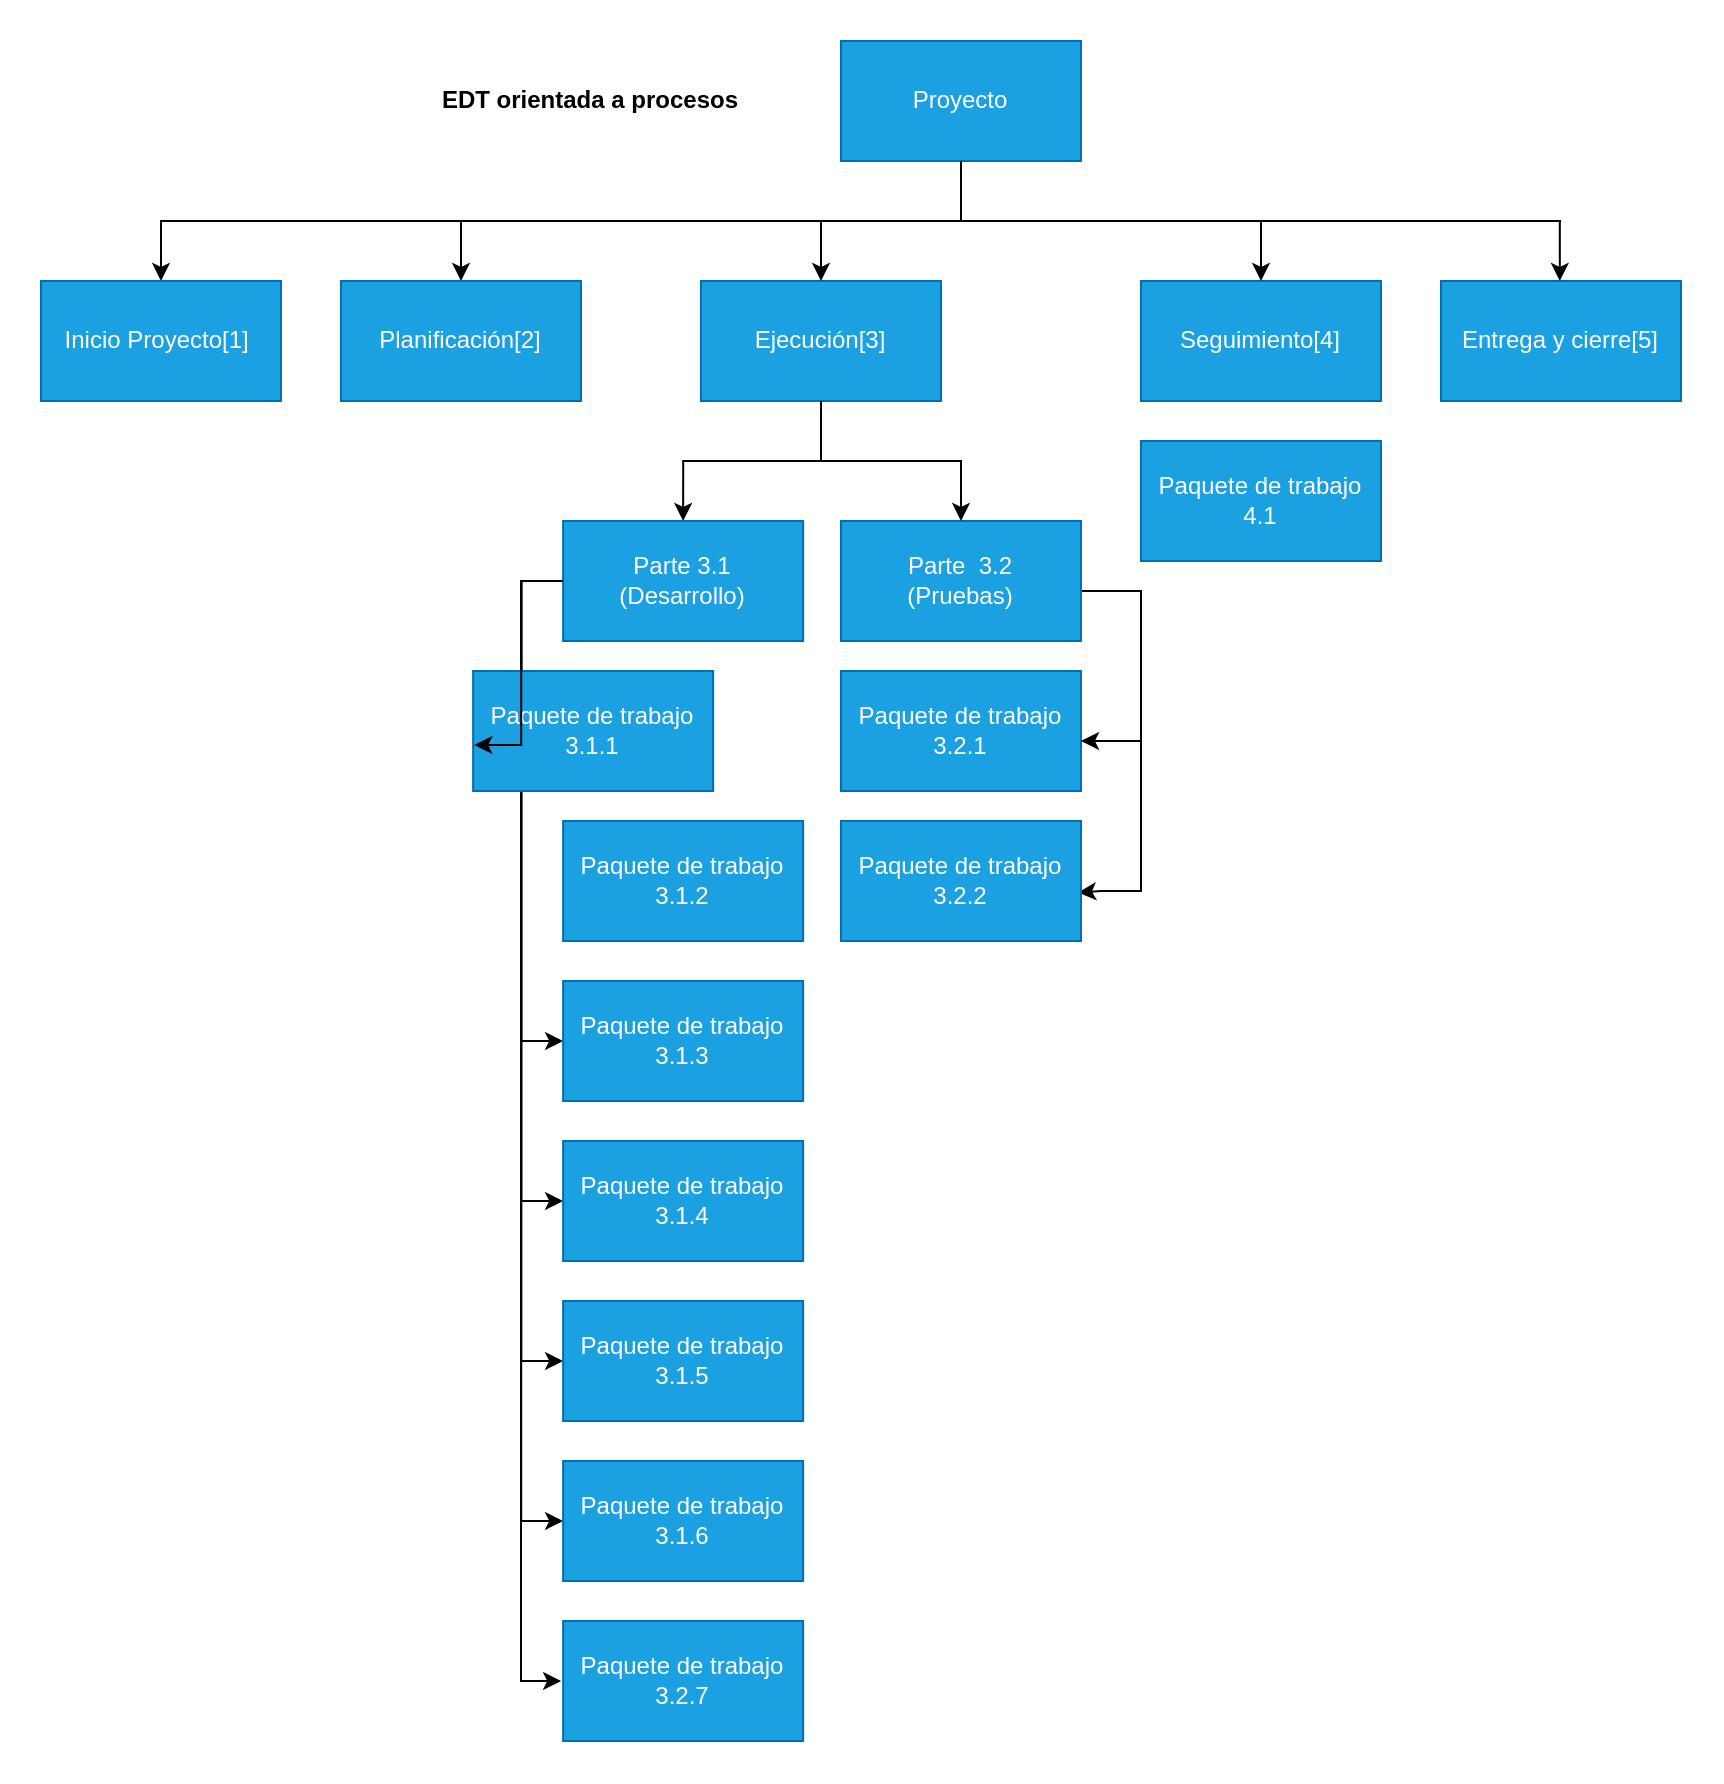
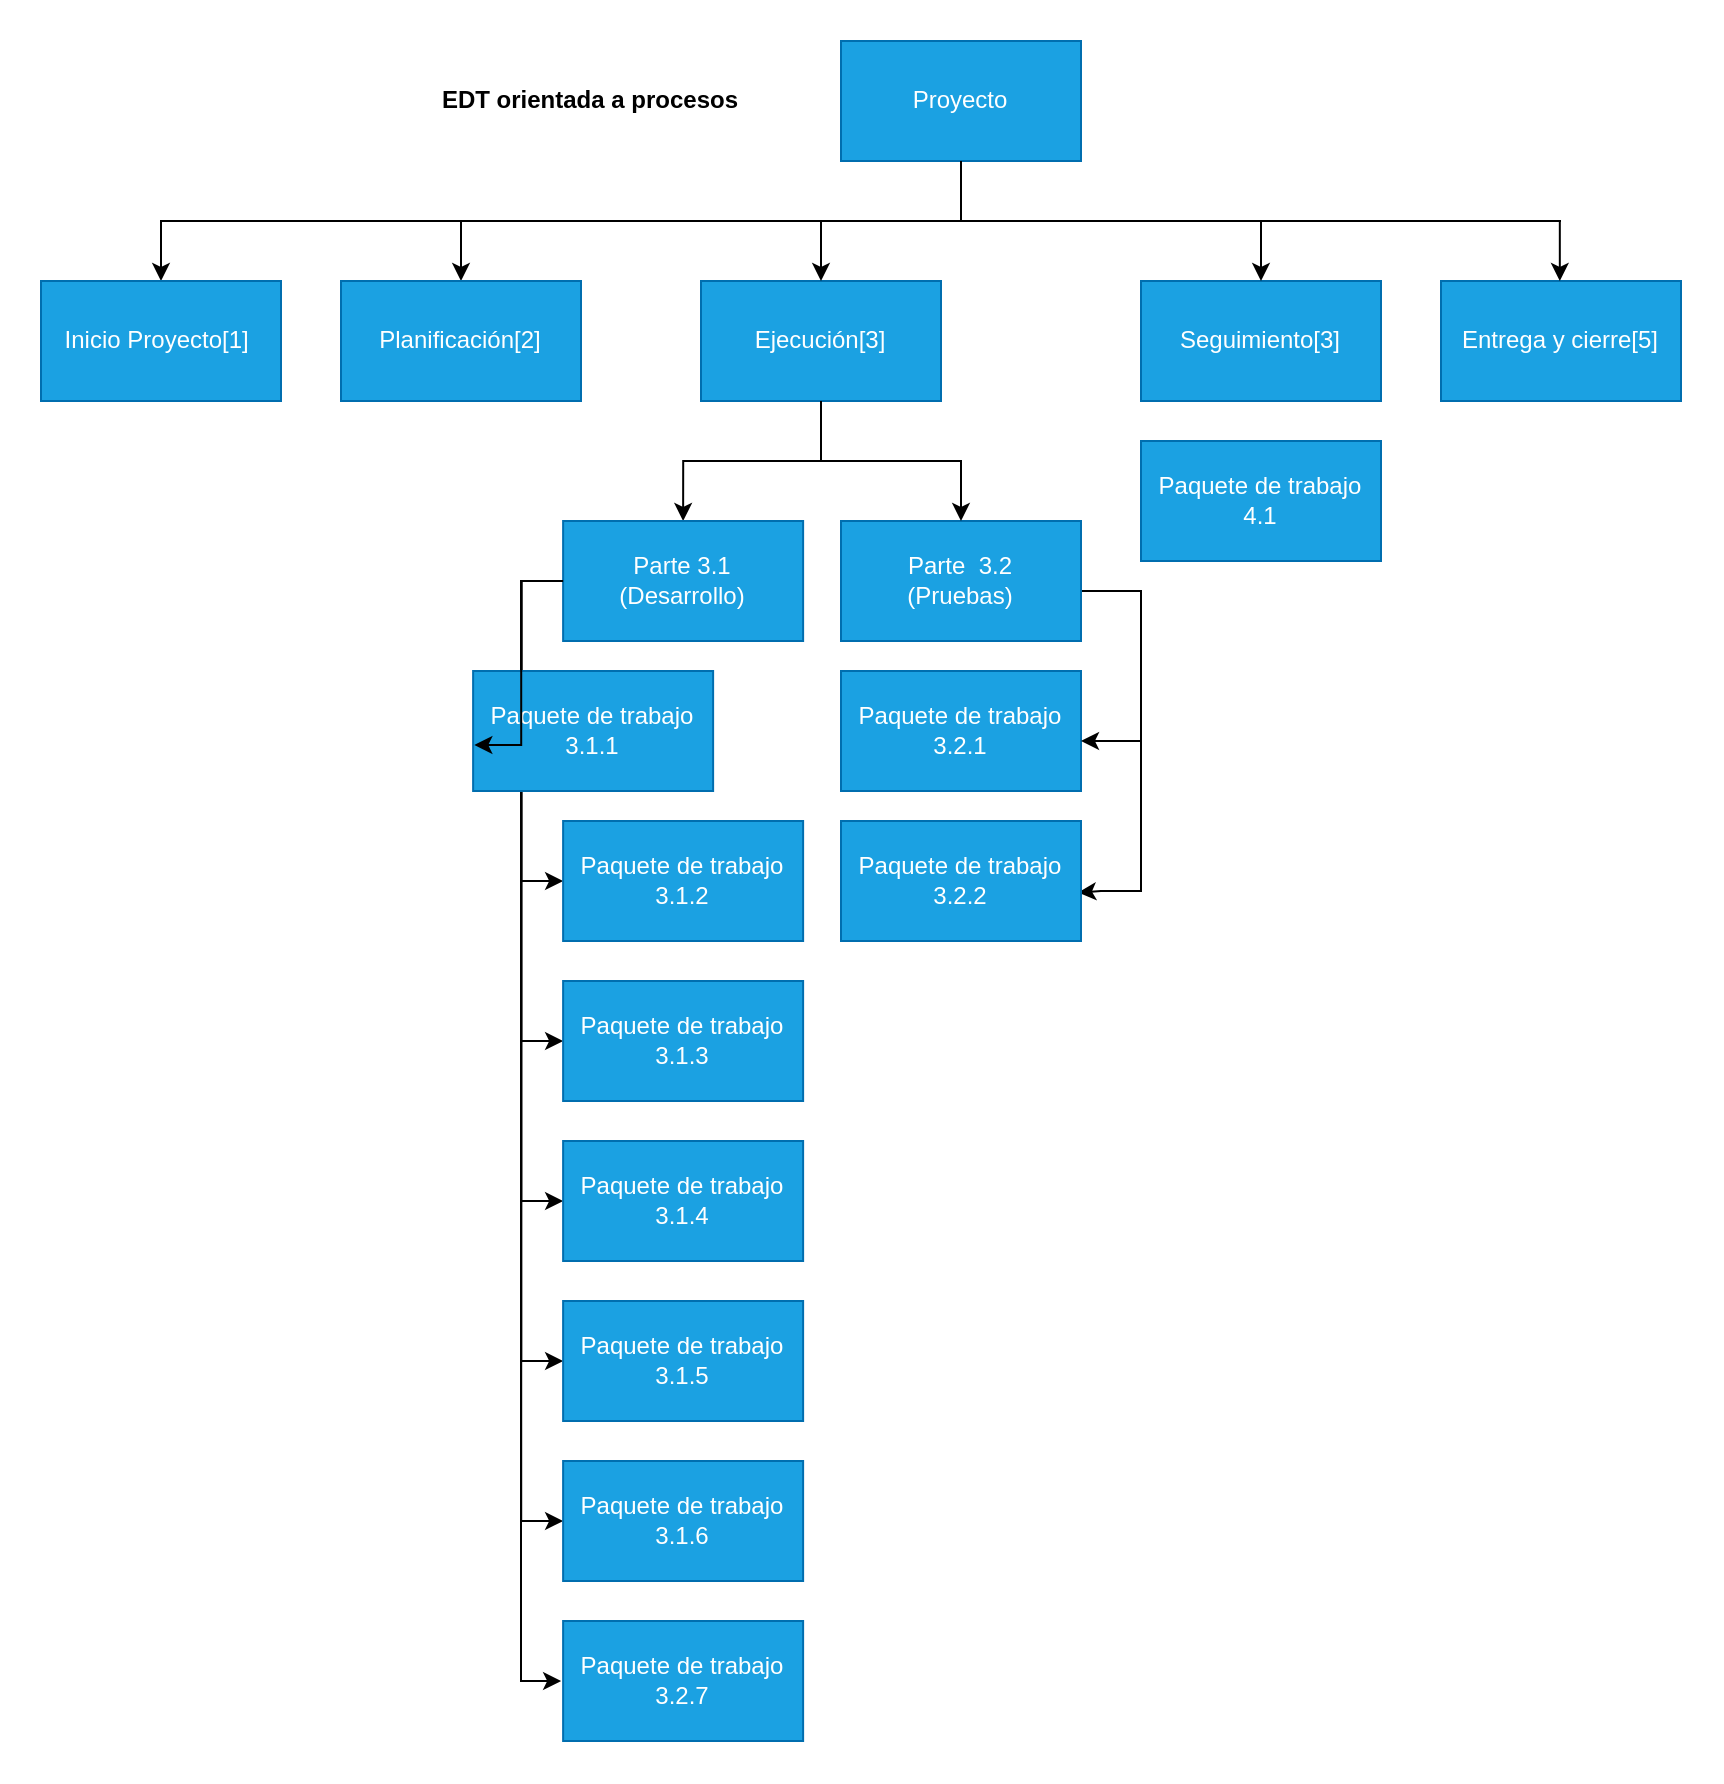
  <mxCell id="0" />
  <mxCell id="1" parent="0" />
  <mxCell id="2" style="edgeStyle=orthogonalEdgeStyle;rounded=0;orthogonalLoop=1;jettySize=auto;html=1;" edge="1" parent="1" source="4" target="8"><mxGeometry relative="1" as="geometry"><Array as="points"><mxPoint x="480" y="110" /><mxPoint x="230" y="110" /></Array></mxGeometry></mxCell>
  <mxCell id="3" style="edgeStyle=orthogonalEdgeStyle;rounded=0;orthogonalLoop=1;jettySize=auto;html=1;" edge="1" parent="1" source="4" target="7"><mxGeometry relative="1" as="geometry"><Array as="points"><mxPoint x="480" y="110" /><mxPoint x="80" y="110" /></Array></mxGeometry></mxCell>
  <mxCell id="4" value="Proyecto" style="rounded=0;whiteSpace=wrap;html=1;fillColor=#1ba1e2;strokeColor=#006EAF;fontColor=#ffffff;" vertex="1" parent="1"><mxGeometry x="420" y="20" width="120" height="60" as="geometry" /></mxCell>
  <mxCell id="5" value="" style="endArrow=none;html=1;rounded=0;entryX=0.5;entryY=1;entryDx=0;entryDy=0;" edge="1" parent="1" target="4"><mxGeometry width="50" height="50" relative="1" as="geometry"><mxPoint x="480" y="110" as="sourcePoint" /><mxPoint x="540" y="250" as="targetPoint" /><Array as="points"><mxPoint x="480" y="90" /></Array></mxGeometry></mxCell>
  <mxCell id="6" value="" style="endArrow=none;html=1;rounded=0;" edge="1" parent="1"><mxGeometry width="50" height="50" relative="1" as="geometry"><mxPoint x="80" y="110" as="sourcePoint" /><mxPoint x="780" y="110" as="targetPoint" /></mxGeometry></mxCell>
  <mxCell id="7" value="&lt;div&gt;Inicio Proyecto[1]&amp;nbsp;&lt;/div&gt;" style="rounded=0;whiteSpace=wrap;html=1;fillColor=#1ba1e2;strokeColor=#006EAF;fontColor=#ffffff;" vertex="1" parent="1"><mxGeometry x="20" y="140" width="120" height="60" as="geometry" /></mxCell>
  <mxCell id="8" value="&lt;div&gt;Planificación[2]&lt;/div&gt;" style="rounded=0;whiteSpace=wrap;html=1;fillColor=#1ba1e2;strokeColor=#006EAF;fontColor=#ffffff;" vertex="1" parent="1"><mxGeometry x="170" y="140" width="120" height="60" as="geometry" /></mxCell>
- <mxCell id="9" value="&lt;div&gt;Seguimiento[4]&lt;/div&gt;" style="rounded=0;whiteSpace=wrap;html=1;fillColor=#1ba1e2;strokeColor=#006EAF;fontColor=#ffffff;" vertex="1" parent="1"><mxGeometry x="570" y="140" width="120" height="60" as="geometry" /></mxCell>
+ <mxCell id="9" value="&lt;div&gt;Seguimiento[3]&lt;/div&gt;" style="rounded=0;whiteSpace=wrap;html=1;fillColor=#1ba1e2;strokeColor=#006EAF;fontColor=#ffffff;" vertex="1" parent="1"><mxGeometry x="570" y="140" width="120" height="60" as="geometry" /></mxCell>
  <mxCell id="10" value="Paquete de trabajo 4.1" style="rounded=0;whiteSpace=wrap;html=1;fillColor=#1ba1e2;strokeColor=#006EAF;fontColor=#ffffff;" vertex="1" parent="1"><mxGeometry x="570" y="220" width="120" height="60" as="geometry" /></mxCell>
  <mxCell id="11" value="&lt;div&gt;Entrega y cierre[5]&lt;/div&gt;" style="rounded=0;whiteSpace=wrap;html=1;fillColor=#1ba1e2;strokeColor=#006EAF;fontColor=#ffffff;" vertex="1" parent="1"><mxGeometry x="720" y="140" width="120" height="60" as="geometry" /></mxCell>
  <mxCell id="12" style="edgeStyle=orthogonalEdgeStyle;rounded=0;orthogonalLoop=1;jettySize=auto;html=1;entryX=0.5;entryY=0;entryDx=0;entryDy=0;" edge="1" parent="1" source="13" target="20"><mxGeometry relative="1" as="geometry" /></mxCell>
  <mxCell id="13" value="&lt;div&gt;Ejecución[3]&lt;/div&gt;" style="rounded=0;whiteSpace=wrap;html=1;fillColor=#1ba1e2;strokeColor=#006EAF;fontColor=#ffffff;" vertex="1" parent="1"><mxGeometry x="350" y="140" width="120" height="60" as="geometry" /></mxCell>
+ <mxCell id="14" style="edgeStyle=orthogonalEdgeStyle;rounded=0;orthogonalLoop=1;jettySize=auto;html=1;entryX=0;entryY=0.5;entryDx=0;entryDy=0;" edge="1" parent="1" source="20" target="24"><mxGeometry relative="1" as="geometry"><Array as="points"><mxPoint x="260.06" y="290" /><mxPoint x="260.06" y="440" /></Array></mxGeometry></mxCell>
  <mxCell id="15" style="edgeStyle=orthogonalEdgeStyle;rounded=0;orthogonalLoop=1;jettySize=auto;html=1;entryX=0;entryY=0.5;entryDx=0;entryDy=0;" edge="1" parent="1" source="20" target="25"><mxGeometry relative="1" as="geometry"><Array as="points"><mxPoint x="260.06" y="290" /><mxPoint x="260.06" y="520" /></Array></mxGeometry></mxCell>
  <mxCell id="16" style="edgeStyle=orthogonalEdgeStyle;rounded=0;orthogonalLoop=1;jettySize=auto;html=1;entryX=0;entryY=0.5;entryDx=0;entryDy=0;" edge="1" parent="1" source="20" target="26"><mxGeometry relative="1" as="geometry"><Array as="points"><mxPoint x="260.06" y="290" /><mxPoint x="260.06" y="600" /></Array></mxGeometry></mxCell>
  <mxCell id="17" style="edgeStyle=orthogonalEdgeStyle;rounded=0;orthogonalLoop=1;jettySize=auto;html=1;entryX=0;entryY=0.5;entryDx=0;entryDy=0;" edge="1" parent="1" source="20" target="27"><mxGeometry relative="1" as="geometry"><Array as="points"><mxPoint x="260.06" y="290" /><mxPoint x="260.06" y="680" /></Array></mxGeometry></mxCell>
  <mxCell id="18" style="edgeStyle=orthogonalEdgeStyle;rounded=0;orthogonalLoop=1;jettySize=auto;html=1;entryX=0;entryY=0.5;entryDx=0;entryDy=0;" edge="1" parent="1" source="20" target="28"><mxGeometry relative="1" as="geometry"><Array as="points"><mxPoint x="260.06" y="290" /><mxPoint x="260.06" y="760" /></Array></mxGeometry></mxCell>
  <mxCell id="19" style="edgeStyle=orthogonalEdgeStyle;rounded=0;orthogonalLoop=1;jettySize=auto;html=1;entryX=0;entryY=0.5;entryDx=0;entryDy=0;" edge="1" parent="1"><mxGeometry relative="1" as="geometry"><mxPoint x="280.06" y="290" as="sourcePoint" /><mxPoint x="280.06" y="840" as="targetPoint" /><Array as="points"><mxPoint x="260" y="290" /><mxPoint x="260" y="840" /></Array></mxGeometry></mxCell>
  <mxCell id="20" value="Parte 3.1&lt;div&gt;(Desarrollo)&lt;/div&gt;" style="rounded=0;whiteSpace=wrap;html=1;fillColor=#1ba1e2;strokeColor=#006EAF;fontColor=#ffffff;" vertex="1" parent="1"><mxGeometry x="281.06" y="260" width="120" height="60" as="geometry" /></mxCell>
  <mxCell id="21" style="edgeStyle=orthogonalEdgeStyle;rounded=0;orthogonalLoop=1;jettySize=auto;html=1;entryX=0.988;entryY=0.596;entryDx=0;entryDy=0;entryPerimeter=0;" edge="1" parent="1" source="22" target="30"><mxGeometry relative="1" as="geometry"><mxPoint x="570" y="445" as="targetPoint" /><Array as="points"><mxPoint x="570" y="295" /><mxPoint x="570" y="445" /><mxPoint x="550" y="445" /></Array></mxGeometry></mxCell>
  <mxCell id="22" value="Parte&amp;nbsp; 3.2&lt;div&gt;(Pruebas)&lt;/div&gt;" style="rounded=0;whiteSpace=wrap;html=1;fillColor=#1ba1e2;strokeColor=#006EAF;fontColor=#ffffff;" vertex="1" parent="1"><mxGeometry x="420" y="260" width="120" height="60" as="geometry" /></mxCell>
  <mxCell id="23" value="Paquete de trabajo 3.1.1" style="rounded=0;whiteSpace=wrap;html=1;fillColor=#1ba1e2;strokeColor=#006EAF;fontColor=#ffffff;" vertex="1" parent="1"><mxGeometry x="236.06" y="335" width="120" height="60" as="geometry" /></mxCell>
  <mxCell id="24" value="Paquete de trabajo 3.1.2" style="rounded=0;whiteSpace=wrap;html=1;fillColor=#1ba1e2;strokeColor=#006EAF;fontColor=#ffffff;" vertex="1" parent="1"><mxGeometry x="281.06" y="410" width="120" height="60" as="geometry" /></mxCell>
  <mxCell id="25" value="Paquete de trabajo 3.1.3" style="rounded=0;whiteSpace=wrap;html=1;fillColor=#1ba1e2;strokeColor=#006EAF;fontColor=#ffffff;" vertex="1" parent="1"><mxGeometry x="281.06" y="490" width="120" height="60" as="geometry" /></mxCell>
  <mxCell id="26" value="Paquete de trabajo 3.1.4" style="rounded=0;whiteSpace=wrap;html=1;fillColor=#1ba1e2;strokeColor=#006EAF;fontColor=#ffffff;" vertex="1" parent="1"><mxGeometry x="281.06" y="570" width="120" height="60" as="geometry" /></mxCell>
  <mxCell id="27" value="Paquete de trabajo 3.1.5" style="rounded=0;whiteSpace=wrap;html=1;fillColor=#1ba1e2;strokeColor=#006EAF;fontColor=#ffffff;" vertex="1" parent="1"><mxGeometry x="281.06" y="650" width="120" height="60" as="geometry" /></mxCell>
  <mxCell id="28" value="Paquete de trabajo 3.1.6" style="rounded=0;whiteSpace=wrap;html=1;fillColor=#1ba1e2;strokeColor=#006EAF;fontColor=#ffffff;" vertex="1" parent="1"><mxGeometry x="281.06" y="730" width="120" height="60" as="geometry" /></mxCell>
  <mxCell id="29" value="Paquete de trabajo 3.2.1" style="rounded=0;whiteSpace=wrap;html=1;fillColor=#1ba1e2;strokeColor=#006EAF;fontColor=#ffffff;" vertex="1" parent="1"><mxGeometry x="420" y="335" width="120" height="60" as="geometry" /></mxCell>
  <mxCell id="30" value="Paquete de trabajo 3.2.2" style="rounded=0;whiteSpace=wrap;html=1;fillColor=#1ba1e2;strokeColor=#006EAF;fontColor=#ffffff;" vertex="1" parent="1"><mxGeometry x="420" y="410" width="120" height="60" as="geometry" /></mxCell>
  <mxCell id="31" style="edgeStyle=orthogonalEdgeStyle;rounded=0;orthogonalLoop=1;jettySize=auto;html=1;entryX=0.005;entryY=0.616;entryDx=0;entryDy=0;entryPerimeter=0;" edge="1" parent="1" source="20" target="23"><mxGeometry relative="1" as="geometry"><Array as="points"><mxPoint x="260.06" y="290" /><mxPoint x="260.06" y="372" /></Array></mxGeometry></mxCell>
  <mxCell id="32" style="edgeStyle=orthogonalEdgeStyle;rounded=0;orthogonalLoop=1;jettySize=auto;html=1;entryX=0.5;entryY=0;entryDx=0;entryDy=0;" edge="1" parent="1" target="9"><mxGeometry relative="1" as="geometry"><Array as="points"><mxPoint x="630" y="130" /><mxPoint x="630" y="130" /></Array><mxPoint x="630" y="110" as="sourcePoint" /><mxPoint x="680" y="200" as="targetPoint" /></mxGeometry></mxCell>
  <mxCell id="33" style="edgeStyle=orthogonalEdgeStyle;rounded=0;orthogonalLoop=1;jettySize=auto;html=1;entryX=0.5;entryY=0;entryDx=0;entryDy=0;" edge="1" parent="1" target="13"><mxGeometry relative="1" as="geometry"><Array as="points"><mxPoint x="410" y="110" /></Array><mxPoint x="390" y="110" as="sourcePoint" /><mxPoint x="390" y="200" as="targetPoint" /></mxGeometry></mxCell>
  <mxCell id="34" style="edgeStyle=orthogonalEdgeStyle;rounded=0;orthogonalLoop=1;jettySize=auto;html=1;entryX=0.5;entryY=0;entryDx=0;entryDy=0;exitX=0.5;exitY=1;exitDx=0;exitDy=0;" edge="1" parent="1" source="13" target="22"><mxGeometry relative="1" as="geometry"><mxPoint x="469" y="290" as="sourcePoint" /><mxPoint x="420" y="370" as="targetPoint" /><Array as="points"><mxPoint x="410" y="230" /><mxPoint x="480" y="230" /></Array></mxGeometry></mxCell>
  <mxCell id="35" style="edgeStyle=orthogonalEdgeStyle;rounded=0;orthogonalLoop=1;jettySize=auto;html=1;" edge="1" parent="1"><mxGeometry relative="1" as="geometry"><mxPoint x="570" y="365" as="sourcePoint" /><mxPoint x="540" y="370" as="targetPoint" /><Array as="points"><mxPoint x="570" y="370" /><mxPoint x="540" y="370" /></Array></mxGeometry></mxCell>
  <mxCell id="36" style="edgeStyle=orthogonalEdgeStyle;rounded=0;orthogonalLoop=1;jettySize=auto;html=1;" edge="1" parent="1"><mxGeometry relative="1" as="geometry"><Array as="points"><mxPoint x="779.41" y="110" /></Array><mxPoint x="779.41" y="110" as="sourcePoint" /><mxPoint x="779.41" y="140" as="targetPoint" /></mxGeometry></mxCell>
  <mxCell id="37" value="&lt;b&gt;EDT orientada a procesos&lt;/b&gt;" style="text;html=1;align=center;verticalAlign=middle;whiteSpace=wrap;rounded=0;" vertex="1" parent="1"><mxGeometry x="200" y="35" width="190" height="30" as="geometry" /></mxCell>
  <mxCell id="38" value="Paquete de trabajo 3.2.7" style="rounded=0;whiteSpace=wrap;html=1;fillColor=#1ba1e2;strokeColor=#006EAF;fontColor=#ffffff;" vertex="1" parent="1"><mxGeometry x="281.06" y="810" width="120" height="60" as="geometry" /></mxCell>
